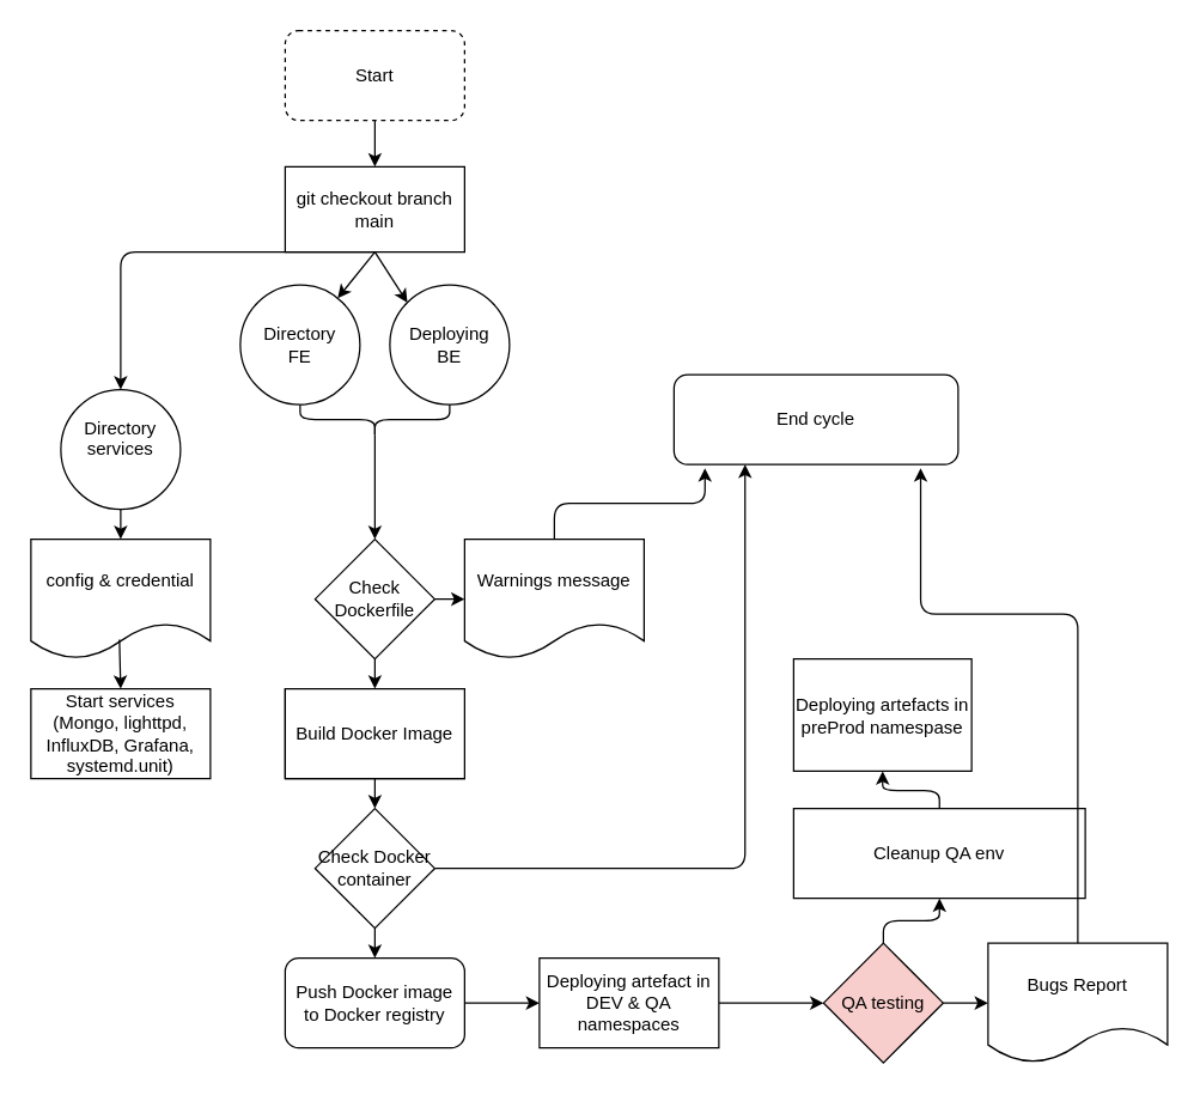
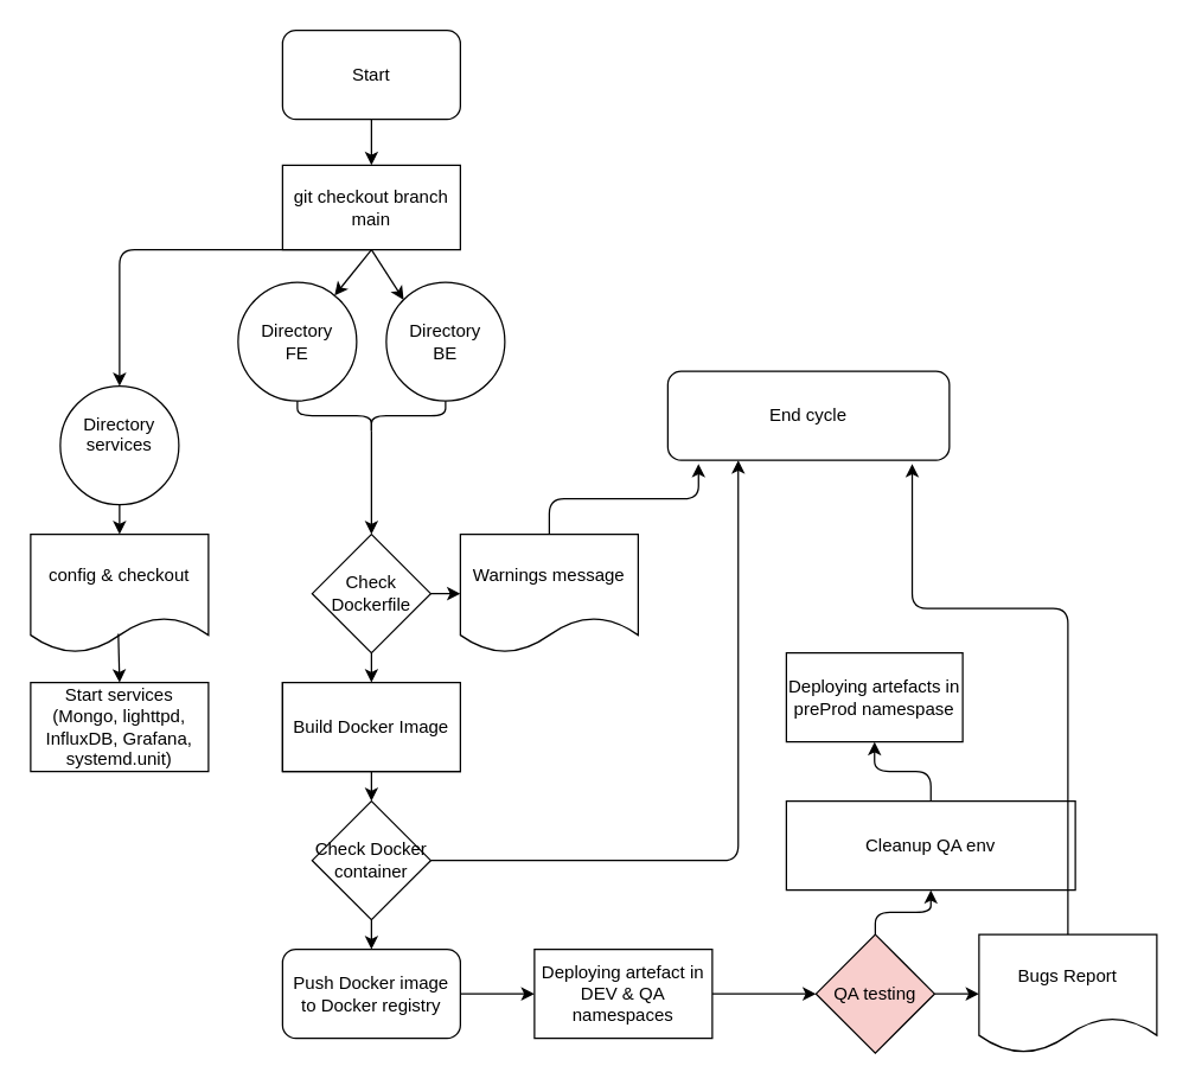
  <mxCell id="0" />
  <mxCell id="1" parent="0" />
- <mxCell id="2" value="Start" style="rounded=1;whiteSpace=wrap;html=1;dashed=1;" vertex="1" parent="1"><mxGeometry x="190" y="20" width="120" height="60" as="geometry" /></mxCell>
+ <mxCell id="2" value="Start" style="rounded=1;whiteSpace=wrap;html=1;" vertex="1" parent="1"><mxGeometry x="190" y="20" width="120" height="60" as="geometry" /></mxCell>
  <mxCell id="3" value="git checkout branch main" style="rounded=0;whiteSpace=wrap;html=1;" vertex="1" parent="1"><mxGeometry x="190" y="111" width="120" height="57" as="geometry" /></mxCell>
  <mxCell id="4" value="Check Dockerfile" style="rhombus;whiteSpace=wrap;html=1;" vertex="1" parent="1"><mxGeometry x="210" y="360" width="80" height="80" as="geometry" /></mxCell>
  <mxCell id="5" value="" style="rounded=0;whiteSpace=wrap;html=1;" vertex="1" parent="1"><mxGeometry x="190" y="460" width="120" height="60" as="geometry" /></mxCell>
  <mxCell id="6" value="Build Docker Image" style="rounded=0;whiteSpace=wrap;html=1;" vertex="1" parent="1"><mxGeometry x="190" y="460" width="120" height="60" as="geometry" /></mxCell>
  <mxCell id="7" style="edgeStyle=elbowEdgeStyle;elbow=vertical;html=1;entryX=0.25;entryY=1;entryDx=0;entryDy=0;" edge="1" parent="1" source="8" target="18"><mxGeometry relative="1" as="geometry"><mxPoint x="500" y="450" as="targetPoint" /><Array as="points"><mxPoint x="390" y="580" /></Array></mxGeometry></mxCell>
  <mxCell id="8" value="Check Docker container" style="rhombus;whiteSpace=wrap;html=1;" vertex="1" parent="1"><mxGeometry x="210" y="540" width="80" height="80" as="geometry" /></mxCell>
  <mxCell id="9" value="Push Docker image to Docker registry" style="whiteSpace=wrap;html=1;rounded=1;" vertex="1" parent="1"><mxGeometry x="190" y="640" width="120" height="60" as="geometry" /></mxCell>
  <mxCell id="10" style="edgeStyle=elbowEdgeStyle;elbow=vertical;html=1;entryX=0;entryY=0.5;entryDx=0;entryDy=0;" edge="1" parent="1" source="11" target="14"><mxGeometry relative="1" as="geometry" /></mxCell>
  <mxCell id="11" value="Deploying artefact in DEV &amp;amp; QA namespaces" style="rounded=0;whiteSpace=wrap;html=1;" vertex="1" parent="1"><mxGeometry x="360" y="640" width="120" height="60" as="geometry" /></mxCell>
  <mxCell id="12" style="edgeStyle=elbowEdgeStyle;elbow=vertical;html=1;entryX=0.5;entryY=1;entryDx=0;entryDy=0;" edge="1" parent="1" source="14" target="16"><mxGeometry relative="1" as="geometry" /></mxCell>
  <mxCell id="13" style="edgeStyle=elbowEdgeStyle;elbow=vertical;html=1;entryX=0;entryY=0.5;entryDx=0;entryDy=0;" edge="1" parent="1" source="14" target="41"><mxGeometry relative="1" as="geometry" /></mxCell>
  <mxCell id="14" value="QA testing" style="rhombus;whiteSpace=wrap;html=1;fillColor=#f8cecc;" vertex="1" parent="1"><mxGeometry x="550" y="630" width="80" height="80" as="geometry" /></mxCell>
  <mxCell id="15" style="edgeStyle=elbowEdgeStyle;elbow=vertical;html=1;entryX=0.5;entryY=1;entryDx=0;entryDy=0;" edge="1" parent="1" source="16" target="17"><mxGeometry relative="1" as="geometry" /></mxCell>
  <mxCell id="16" value="Cleanup QA env" style="rounded=0;whiteSpace=wrap;html=1;" vertex="1" parent="1"><mxGeometry x="530" y="540" width="195" height="60" as="geometry" /></mxCell>
- <mxCell id="17" value="Deploying artefacts in preProd namespase" style="rounded=0;whiteSpace=wrap;html=1;" vertex="1" parent="1"><mxGeometry x="530" y="440" width="119" height="75" as="geometry" /></mxCell>
+ <mxCell id="17" value="Deploying artefacts in preProd namespase" style="rounded=0;whiteSpace=wrap;html=1;" vertex="1" parent="1"><mxGeometry x="530" y="440" width="119" height="60" as="geometry" /></mxCell>
  <mxCell id="18" value="End cycle" style="rounded=1;whiteSpace=wrap;html=1;" vertex="1" parent="1"><mxGeometry x="450" y="250" width="190" height="60" as="geometry" /></mxCell>
  <mxCell id="19" value="Directory services&lt;br&gt;&lt;span style=&quot;color: rgba(0, 0, 0, 0); font-family: monospace; font-size: 0px; text-align: start;&quot;&gt;%3CmxGraphModel%3E%3Croot%3E%3CmxCell%20id%3D%220%22%2F%3E%3CmxCell%20id%3D%221%22%20parent%3D%220%22%2F%3E%3CmxCell%20id%3D%222%22%20value%3D%22FE%22%20style%3D%22ellipse%3BwhiteSpace%3Dwrap%3Bhtml%3D1%3Baspect%3Dfixed%3B%22%20vertex%3D%221%22%20parent%3D%221%22%3E%3CmxGeometry%20x%3D%22530%22%20y%3D%22490%22%20width%3D%2280%22%20height%3D%2280%22%20as%3D%22geometry%22%2F%3E%3C%2FmxCell%3E%3C%2Froot%3E%3C%2FmxGraphModel%3Eservice&lt;/span&gt;" style="ellipse;whiteSpace=wrap;html=1;aspect=fixed;" vertex="1" parent="1"><mxGeometry x="40" y="260" width="80" height="80" as="geometry" /></mxCell>
- <mxCell id="20" value="Deploying &lt;br&gt;BE" style="ellipse;whiteSpace=wrap;html=1;aspect=fixed;" vertex="1" parent="1"><mxGeometry x="260" y="190" width="80" height="80" as="geometry" /></mxCell>
+ <mxCell id="20" value="Directory &lt;br&gt;BE" style="ellipse;whiteSpace=wrap;html=1;aspect=fixed;" vertex="1" parent="1"><mxGeometry x="260" y="190" width="80" height="80" as="geometry" /></mxCell>
  <mxCell id="21" value="Directory&lt;br&gt;&lt;span style=&quot;color: rgba(0, 0, 0, 0); font-family: monospace; font-size: 0px; text-align: start;&quot;&gt;%3CmxGraphModel%3E%3Croot%3E%3CmxCell%20id%3D%220%22%2F%3E%3CmxCell%20id%3D%221%22%20parent%3D%220%22%2F%3E%3CmxCell%20id%3D%222%22%20value%3D%22FE%22%20style%3D%22ellipse%3BwhiteSpace%3Dwrap%3Bhtml%3D1%3Baspect%3Dfixed%3B%22%20vertex%3D%221%22%20parent%3D%221%22%3E%3CmxGeometry%20x%3D%22530%22%20y%3D%22490%22%20width%3D%2280%22%20height%3D%2280%22%20as%3D%22geometry%22%2F%3E%3C%2FmxCell%3E%3C%2Froot%3E%3C%2FmxGraphModel%3E&lt;/span&gt;FE" style="ellipse;whiteSpace=wrap;html=1;aspect=fixed;" vertex="1" parent="1"><mxGeometry x="160" y="190" width="80" height="80" as="geometry" /></mxCell>
  <mxCell id="22" value="Start services (Mongo, lighttpd, InfluxDB, Grafana, systemd.unit)" style="rounded=0;whiteSpace=wrap;html=1;" vertex="1" parent="1"><mxGeometry x="20" y="460" width="120" height="60" as="geometry" /></mxCell>
- <mxCell id="23" value="config &amp;amp; credential" style="shape=document;whiteSpace=wrap;html=1;boundedLbl=1;" vertex="1" parent="1"><mxGeometry x="20" y="360" width="120" height="80" as="geometry" /></mxCell>
+ <mxCell id="23" value="config &amp;amp; checkout" style="shape=document;whiteSpace=wrap;html=1;boundedLbl=1;" vertex="1" parent="1"><mxGeometry x="20" y="360" width="120" height="80" as="geometry" /></mxCell>
  <mxCell id="24" value="" style="endArrow=classic;html=1;exitX=0.5;exitY=1;exitDx=0;exitDy=0;entryX=0.5;entryY=0;entryDx=0;entryDy=0;" edge="1" parent="1" source="2" target="3"><mxGeometry width="50" height="50" relative="1" as="geometry"><mxPoint x="760" y="380" as="sourcePoint" /><mxPoint x="810" y="330" as="targetPoint" /></mxGeometry></mxCell>
  <mxCell id="25" value="" style="endArrow=classic;html=1;exitX=0.5;exitY=1;exitDx=0;exitDy=0;" edge="1" parent="1" source="3" target="21"><mxGeometry width="50" height="50" relative="1" as="geometry"><mxPoint x="550" y="150" as="sourcePoint" /><mxPoint x="600" y="100" as="targetPoint" /></mxGeometry></mxCell>
  <mxCell id="26" value="" style="endArrow=classic;html=1;exitX=0.5;exitY=1;exitDx=0;exitDy=0;entryX=0;entryY=0;entryDx=0;entryDy=0;" edge="1" parent="1" source="3" target="20"><mxGeometry width="50" height="50" relative="1" as="geometry"><mxPoint x="260" y="178" as="sourcePoint" /><mxPoint x="235.093" y="208.85" as="targetPoint" /></mxGeometry></mxCell>
  <mxCell id="27" value="" style="endArrow=classic;html=1;entryX=0.5;entryY=0;entryDx=0;entryDy=0;" edge="1" parent="1" target="4"><mxGeometry width="50" height="50" relative="1" as="geometry"><mxPoint x="250" y="290" as="sourcePoint" /><mxPoint x="600" y="230" as="targetPoint" /></mxGeometry></mxCell>
  <mxCell id="28" value="" style="endArrow=none;html=1;exitX=0.5;exitY=1;exitDx=0;exitDy=0;edgeStyle=elbowEdgeStyle;elbow=vertical;" edge="1" parent="1" source="21"><mxGeometry width="50" height="50" relative="1" as="geometry"><mxPoint x="550" y="220" as="sourcePoint" /><mxPoint x="250" y="290" as="targetPoint" /></mxGeometry></mxCell>
  <mxCell id="29" value="" style="endArrow=none;html=1;entryX=0.5;entryY=1;entryDx=0;entryDy=0;edgeStyle=elbowEdgeStyle;elbow=vertical;" edge="1" parent="1" target="20"><mxGeometry width="50" height="50" relative="1" as="geometry"><mxPoint x="250" y="290" as="sourcePoint" /><mxPoint x="280" y="270" as="targetPoint" /></mxGeometry></mxCell>
  <mxCell id="30" value="" style="endArrow=classic;html=1;exitX=0.5;exitY=1;exitDx=0;exitDy=0;entryX=0.5;entryY=0;entryDx=0;entryDy=0;" edge="1" parent="1" source="4" target="6"><mxGeometry width="50" height="50" relative="1" as="geometry"><mxPoint x="550" y="390" as="sourcePoint" /><mxPoint x="600" y="340" as="targetPoint" /></mxGeometry></mxCell>
  <mxCell id="31" value="" style="endArrow=classic;html=1;exitX=0.5;exitY=1;exitDx=0;exitDy=0;entryX=0.5;entryY=0;entryDx=0;entryDy=0;edgeStyle=elbowEdgeStyle;" edge="1" parent="1" source="3" target="19"><mxGeometry width="50" height="50" relative="1" as="geometry"><mxPoint x="410" y="350" as="sourcePoint" /><mxPoint x="460" y="300" as="targetPoint" /><Array as="points"><mxPoint x="80" y="220" /></Array></mxGeometry></mxCell>
  <mxCell id="32" value="" style="endArrow=classic;html=1;elbow=vertical;exitX=0.5;exitY=1;exitDx=0;exitDy=0;entryX=0.5;entryY=0;entryDx=0;entryDy=0;" edge="1" parent="1" source="19" target="23"><mxGeometry width="50" height="50" relative="1" as="geometry"><mxPoint x="410" y="350" as="sourcePoint" /><mxPoint x="460" y="300" as="targetPoint" /></mxGeometry></mxCell>
  <mxCell id="33" value="" style="endArrow=classic;html=1;elbow=vertical;entryX=0.5;entryY=0;entryDx=0;entryDy=0;exitX=0.493;exitY=0.838;exitDx=0;exitDy=0;exitPerimeter=0;" edge="1" parent="1" source="23" target="22"><mxGeometry width="50" height="50" relative="1" as="geometry"><mxPoint x="90" y="350" as="sourcePoint" /><mxPoint x="90" y="370" as="targetPoint" /></mxGeometry></mxCell>
  <mxCell id="34" value="" style="endArrow=classic;html=1;elbow=vertical;exitX=0.5;exitY=1;exitDx=0;exitDy=0;entryX=0.5;entryY=0;entryDx=0;entryDy=0;" edge="1" parent="1" source="6" target="8"><mxGeometry width="50" height="50" relative="1" as="geometry"><mxPoint x="460" y="510" as="sourcePoint" /><mxPoint x="510" y="460" as="targetPoint" /></mxGeometry></mxCell>
  <mxCell id="35" style="edgeStyle=elbowEdgeStyle;elbow=vertical;html=1;entryX=0.109;entryY=1.042;entryDx=0;entryDy=0;entryPerimeter=0;" edge="1" parent="1" source="36" target="18"><mxGeometry relative="1" as="geometry" /></mxCell>
  <mxCell id="36" value="Warnings message" style="shape=document;whiteSpace=wrap;html=1;boundedLbl=1;" vertex="1" parent="1"><mxGeometry x="310" y="360" width="120" height="80" as="geometry" /></mxCell>
  <mxCell id="37" value="" style="endArrow=classic;html=1;elbow=vertical;exitX=1;exitY=0.5;exitDx=0;exitDy=0;entryX=0;entryY=0.5;entryDx=0;entryDy=0;" edge="1" parent="1" source="4" target="36"><mxGeometry width="50" height="50" relative="1" as="geometry"><mxPoint x="280" y="440" as="sourcePoint" /><mxPoint x="330" y="390" as="targetPoint" /></mxGeometry></mxCell>
  <mxCell id="38" value="" style="endArrow=classic;html=1;elbow=vertical;exitX=0.5;exitY=1;exitDx=0;exitDy=0;entryX=0.5;entryY=0;entryDx=0;entryDy=0;" edge="1" parent="1" source="8" target="9"><mxGeometry width="50" height="50" relative="1" as="geometry"><mxPoint x="250" y="660" as="sourcePoint" /><mxPoint x="300" y="610" as="targetPoint" /></mxGeometry></mxCell>
  <mxCell id="39" value="" style="endArrow=classic;html=1;elbow=vertical;exitX=1;exitY=0.5;exitDx=0;exitDy=0;entryX=0;entryY=0.5;entryDx=0;entryDy=0;" edge="1" parent="1" source="9" target="11"><mxGeometry width="50" height="50" relative="1" as="geometry"><mxPoint x="330" y="700" as="sourcePoint" /><mxPoint x="380" y="650" as="targetPoint" /></mxGeometry></mxCell>
  <mxCell id="40" style="edgeStyle=elbowEdgeStyle;elbow=vertical;html=1;entryX=0.868;entryY=1.042;entryDx=0;entryDy=0;entryPerimeter=0;" edge="1" parent="1" source="41" target="18"><mxGeometry relative="1" as="geometry"><Array as="points"><mxPoint x="720" y="410" /></Array></mxGeometry></mxCell>
  <mxCell id="41" value="Bugs Report" style="shape=document;whiteSpace=wrap;html=1;boundedLbl=1;" vertex="1" parent="1"><mxGeometry x="660" y="630" width="120" height="80" as="geometry" /></mxCell>
